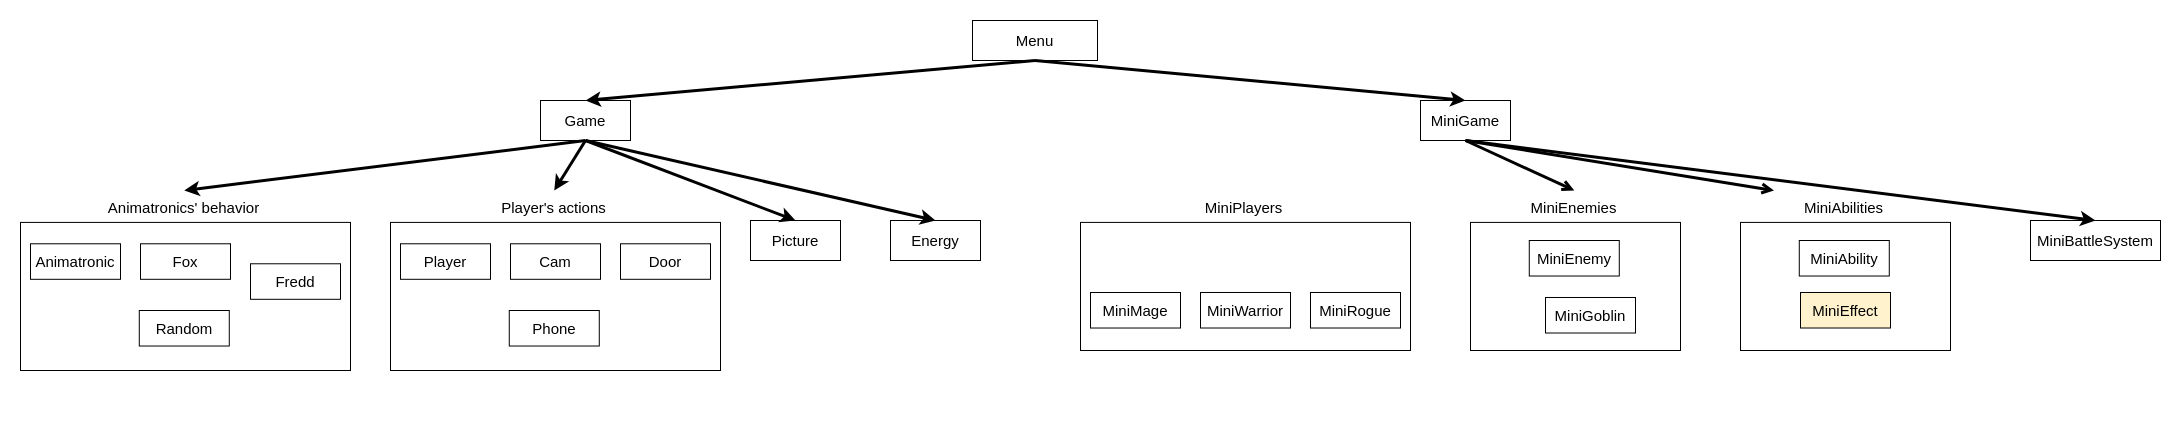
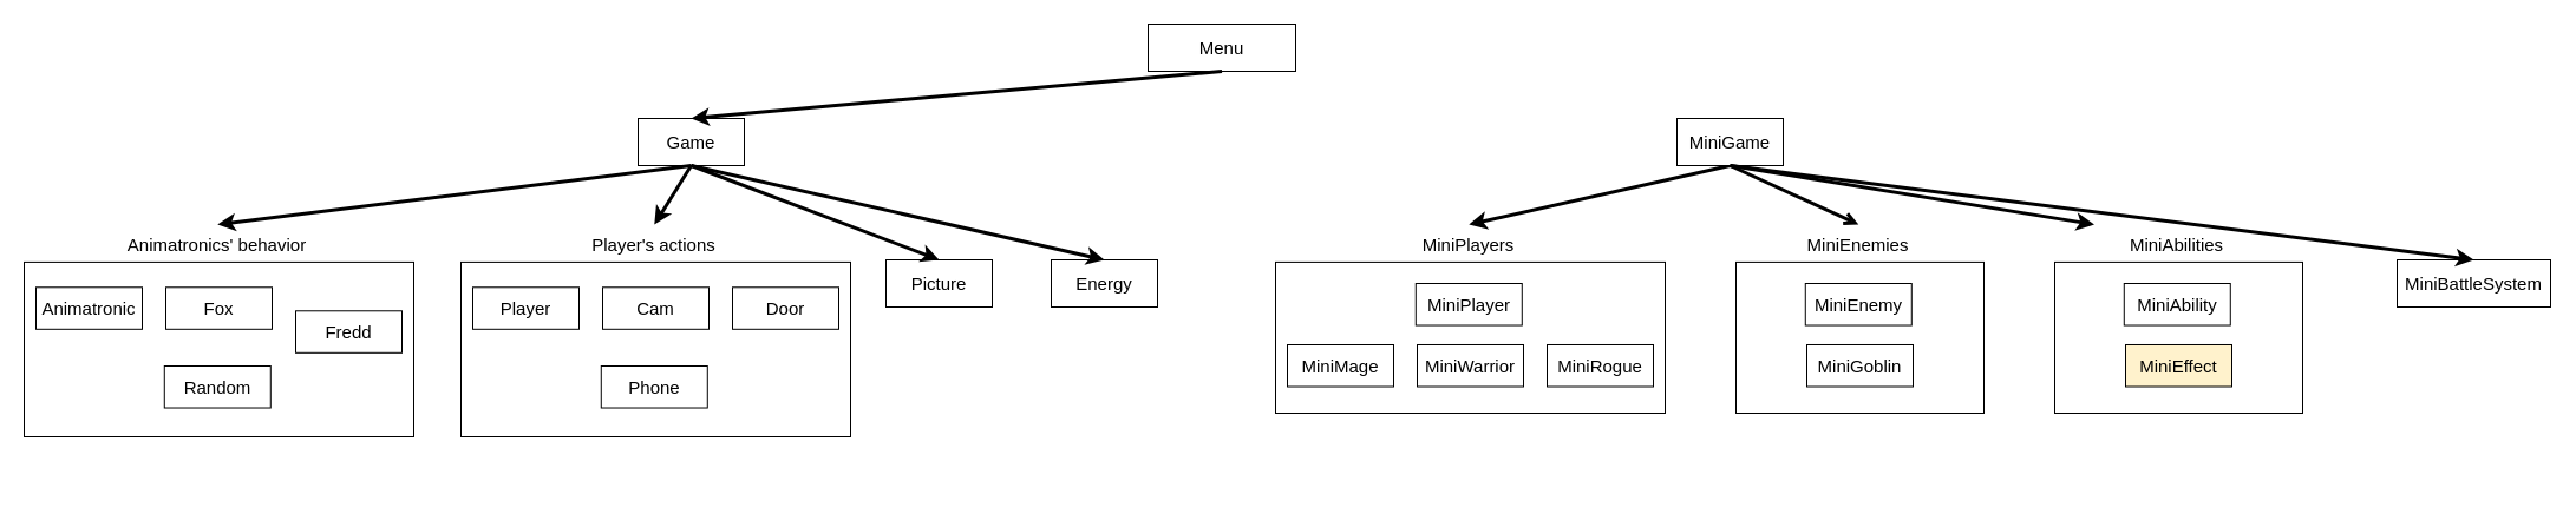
  <mxCell id="0" />
  <mxCell id="1" parent="0" />
  <mxCell id="2" value="&lt;font style=&quot;font-size: 15px;&quot;&gt;Menu&lt;/font&gt;" style="rounded=0;whiteSpace=wrap;html=1;" parent="1" vertex="1"><mxGeometry x="972" y="20" width="125" height="40" as="geometry" /></mxCell>
  <mxCell id="3" value="&lt;font style=&quot;font-size: 15px;&quot;&gt;Game&lt;/font&gt;" style="rounded=0;whiteSpace=wrap;html=1;" parent="1" vertex="1"><mxGeometry x="540" y="100" width="90" height="40" as="geometry" /></mxCell>
  <mxCell id="4" value="" style="endArrow=classic;html=1;rounded=0;exitX=0.5;exitY=1;exitDx=0;exitDy=0;entryX=0.5;entryY=0;entryDx=0;entryDy=0;jumpSize=6;strokeWidth=3;" parent="1" source="2" target="3" edge="1"><mxGeometry width="50" height="50" relative="1" as="geometry"><mxPoint x="970" y="230" as="sourcePoint" /><mxPoint x="1020" y="180" as="targetPoint" /></mxGeometry></mxCell>
+ <mxCell id="5" value="" style="endArrow=classic;html=1;rounded=0;entryX=0.5;entryY=0;entryDx=0;entryDy=0;jumpSize=6;strokeWidth=3;exitX=0.5;exitY=1;exitDx=0;exitDy=0;" parent="1" source="6" target="30" edge="1"><mxGeometry width="50" height="50" relative="1" as="geometry"><mxPoint x="1440" y="80" as="sourcePoint" /><mxPoint x="1300" y="-30" as="targetPoint" /></mxGeometry></mxCell>
  <mxCell id="6" value="&lt;font style=&quot;font-size: 15px;&quot;&gt;MiniGame&lt;/font&gt;" style="rounded=0;whiteSpace=wrap;html=1;" vertex="1" parent="1"><mxGeometry x="1420" y="100" width="90" height="40" as="geometry" /></mxCell>
- <mxCell id="7" value="" style="endArrow=classic;html=1;rounded=0;exitX=0.5;exitY=1;exitDx=0;exitDy=0;entryX=0.5;entryY=0;entryDx=0;entryDy=0;jumpSize=6;strokeWidth=3;" edge="1" parent="1" source="2" target="6"><mxGeometry width="50" height="50" relative="1" as="geometry"><mxPoint x="1035" y="70" as="sourcePoint" /><mxPoint x="875" y="110" as="targetPoint" /></mxGeometry></mxCell>
  <mxCell id="8" value="" style="group" vertex="1" connectable="0" parent="1"><mxGeometry x="20" y="190" width="330" height="230" as="geometry" /></mxCell>
  <mxCell id="9" value="" style="rounded=0;whiteSpace=wrap;html=1;fillColor=none;" vertex="1" parent="8"><mxGeometry y="31.91" width="330" height="148.09" as="geometry" /></mxCell>
  <mxCell id="10" value="&lt;font style=&quot;font-size: 15px;&quot;&gt;Animatronics' behavior&lt;/font&gt;" style="text;html=1;align=center;verticalAlign=middle;whiteSpace=wrap;rounded=0;" vertex="1" parent="8"><mxGeometry x="23.222" width="281.111" height="33.014" as="geometry" /></mxCell>
  <mxCell id="11" value="&lt;font style=&quot;font-size: 15px;&quot;&gt;Animatronic&lt;/font&gt;" style="rounded=0;whiteSpace=wrap;html=1;" vertex="1" parent="8"><mxGeometry x="10" y="53.282" width="90" height="35.521" as="geometry" /></mxCell>
  <mxCell id="12" value="&lt;font style=&quot;font-size: 15px;&quot;&gt;Fox&lt;/font&gt;" style="rounded=0;whiteSpace=wrap;html=1;" vertex="1" parent="8"><mxGeometry x="120" y="53.282" width="90" height="35.521" as="geometry" /></mxCell>
  <mxCell id="13" value="&lt;font style=&quot;font-size: 15px;&quot;&gt;Fredd&lt;/font&gt;" style="rounded=0;whiteSpace=wrap;html=1;" vertex="1" parent="8"><mxGeometry x="230" y="73.282" width="90" height="35.521" as="geometry" /></mxCell>
  <mxCell id="14" value="&lt;font style=&quot;font-size: 15px;&quot;&gt;Random&lt;/font&gt;" style="rounded=0;whiteSpace=wrap;html=1;" vertex="1" parent="8"><mxGeometry x="118.78" y="119.996" width="90" height="35.521" as="geometry" /></mxCell>
  <mxCell id="15" value="" style="group" vertex="1" connectable="0" parent="1"><mxGeometry x="390" y="190" width="330" height="230" as="geometry" /></mxCell>
  <mxCell id="16" value="" style="rounded=0;whiteSpace=wrap;html=1;fillColor=none;" vertex="1" parent="15"><mxGeometry y="31.91" width="330" height="148.09" as="geometry" /></mxCell>
  <mxCell id="17" value="&lt;font style=&quot;font-size: 15px;&quot;&gt;Player's actions&lt;/font&gt;" style="text;html=1;align=center;verticalAlign=middle;whiteSpace=wrap;rounded=0;" vertex="1" parent="15"><mxGeometry x="23.222" width="281.111" height="33.014" as="geometry" /></mxCell>
  <mxCell id="18" value="&lt;font style=&quot;font-size: 15px;&quot;&gt;Player&lt;/font&gt;" style="rounded=0;whiteSpace=wrap;html=1;" vertex="1" parent="15"><mxGeometry x="10" y="53.282" width="90" height="35.521" as="geometry" /></mxCell>
  <mxCell id="19" value="&lt;font style=&quot;font-size: 15px;&quot;&gt;Cam&lt;/font&gt;" style="rounded=0;whiteSpace=wrap;html=1;" vertex="1" parent="15"><mxGeometry x="120" y="53.282" width="90" height="35.521" as="geometry" /></mxCell>
  <mxCell id="20" value="&lt;font style=&quot;font-size: 15px;&quot;&gt;Door&lt;/font&gt;" style="rounded=0;whiteSpace=wrap;html=1;" vertex="1" parent="15"><mxGeometry x="230" y="53.282" width="90" height="35.521" as="geometry" /></mxCell>
  <mxCell id="21" value="&lt;font style=&quot;font-size: 15px;&quot;&gt;Phone&lt;/font&gt;" style="rounded=0;whiteSpace=wrap;html=1;" vertex="1" parent="15"><mxGeometry x="118.78" y="119.996" width="90" height="35.521" as="geometry" /></mxCell>
  <mxCell id="22" value="&lt;font style=&quot;font-size: 15px;&quot;&gt;Picture&lt;/font&gt;" style="rounded=0;whiteSpace=wrap;html=1;" vertex="1" parent="1"><mxGeometry x="750" y="220" width="90" height="40" as="geometry" /></mxCell>
  <mxCell id="23" value="&lt;font style=&quot;font-size: 15px;&quot;&gt;Energy&lt;/font&gt;" style="rounded=0;whiteSpace=wrap;html=1;" vertex="1" parent="1"><mxGeometry x="890" y="220" width="90" height="40" as="geometry" /></mxCell>
  <mxCell id="24" value="" style="endArrow=classic;html=1;rounded=0;entryX=0.5;entryY=0;entryDx=0;entryDy=0;jumpSize=6;strokeWidth=3;exitX=0.5;exitY=1;exitDx=0;exitDy=0;" edge="1" parent="1" source="3" target="10"><mxGeometry width="50" height="50" relative="1" as="geometry"><mxPoint x="1450" y="90" as="sourcePoint" /><mxPoint x="1310" as="targetPoint" y="-20" /></mxGeometry></mxCell>
  <mxCell id="25" value="" style="endArrow=classic;html=1;rounded=0;entryX=0.5;entryY=0;entryDx=0;entryDy=0;jumpSize=6;strokeWidth=3;exitX=0.5;exitY=1;exitDx=0;exitDy=0;" edge="1" parent="1" source="3" target="17"><mxGeometry width="50" height="50" relative="1" as="geometry"><mxPoint x="972" y="200" as="sourcePoint" /><mxPoint x="832" y="90" as="targetPoint" /></mxGeometry></mxCell>
  <mxCell id="26" value="" style="endArrow=classic;html=1;rounded=0;entryX=0.5;entryY=0;entryDx=0;entryDy=0;jumpSize=6;strokeWidth=3;exitX=0.5;exitY=1;exitDx=0;exitDy=0;" edge="1" parent="1" source="3" target="22"><mxGeometry width="50" height="50" relative="1" as="geometry"><mxPoint x="1080" y="230" as="sourcePoint" /><mxPoint x="940" y="120" as="targetPoint" /></mxGeometry></mxCell>
  <mxCell id="27" value="" style="endArrow=classic;html=1;rounded=0;entryX=0.5;entryY=0;entryDx=0;entryDy=0;jumpSize=6;strokeWidth=3;exitX=0.5;exitY=1;exitDx=0;exitDy=0;" edge="1" parent="1" source="3" target="23"><mxGeometry width="50" height="50" relative="1" as="geometry"><mxPoint x="920" y="230" as="sourcePoint" /><mxPoint x="780" y="120" as="targetPoint" /></mxGeometry></mxCell>
  <mxCell id="28" value="" style="group" vertex="1" connectable="0" parent="1"><mxGeometry x="1080" y="190" width="330" height="230" as="geometry" /></mxCell>
  <mxCell id="29" value="" style="rounded=0;whiteSpace=wrap;html=1;fillColor=none;" vertex="1" parent="28"><mxGeometry y="31.91" width="330" height="128.09" as="geometry" /></mxCell>
  <mxCell id="30" value="&lt;font style=&quot;font-size: 15px;&quot;&gt;MiniPlayers&lt;/font&gt;" style="text;html=1;align=center;verticalAlign=middle;whiteSpace=wrap;rounded=0;" vertex="1" parent="28"><mxGeometry x="23.222" width="281.111" height="33.014" as="geometry" /></mxCell>
+ <mxCell id="31" value="&lt;font style=&quot;font-size: 15px;&quot;&gt;MiniPlayer&lt;/font&gt;" style="rounded=0;whiteSpace=wrap;html=1;" vertex="1" parent="28"><mxGeometry x="118.78" y="50.002" width="90" height="35.521" as="geometry" /></mxCell>
  <mxCell id="32" value="&lt;font style=&quot;font-size: 15px;&quot;&gt;MiniWarrior&lt;/font&gt;" style="rounded=0;whiteSpace=wrap;html=1;" vertex="1" parent="28"><mxGeometry x="120" y="101.992" width="90" height="35.521" as="geometry" /></mxCell>
  <mxCell id="33" value="&lt;font style=&quot;font-size: 15px;&quot;&gt;MiniRogue&lt;/font&gt;" style="rounded=0;whiteSpace=wrap;html=1;" vertex="1" parent="28"><mxGeometry x="230" y="101.992" width="90" height="35.521" as="geometry" /></mxCell>
  <mxCell id="34" value="&lt;font style=&quot;font-size: 15px;&quot;&gt;MiniMage&lt;/font&gt;" style="rounded=0;whiteSpace=wrap;html=1;" vertex="1" parent="28"><mxGeometry x="10.0" y="101.996" width="90" height="35.521" as="geometry" /></mxCell>
  <mxCell id="35" value="" style="group" vertex="1" connectable="0" parent="1"><mxGeometry x="1410" y="190" width="330" height="230" as="geometry" /></mxCell>
  <mxCell id="36" value="" style="rounded=0;whiteSpace=wrap;html=1;fillColor=none;" vertex="1" parent="35"><mxGeometry x="60" y="31.91" width="210" height="128.09" as="geometry" /></mxCell>
  <mxCell id="37" value="&lt;font style=&quot;font-size: 15px;&quot;&gt;MiniEnemies&lt;/font&gt;" style="text;html=1;align=center;verticalAlign=middle;whiteSpace=wrap;rounded=0;" vertex="1" parent="35"><mxGeometry x="23.222" width="281.111" height="33.014" as="geometry" /></mxCell>
  <mxCell id="38" value="&lt;font style=&quot;font-size: 15px;&quot;&gt;MiniEnemy&lt;/font&gt;" style="rounded=0;whiteSpace=wrap;html=1;" vertex="1" parent="35"><mxGeometry x="118.78" y="50.002" width="90" height="35.521" as="geometry" /></mxCell>
- <mxCell id="39" value="&lt;font style=&quot;font-size: 15px;&quot;&gt;MiniGoblin&lt;/font&gt;" style="rounded=0;whiteSpace=wrap;html=1;" vertex="1" parent="35"><mxGeometry x="135" y="106.992" width="90" height="35.521" as="geometry" /></mxCell>
+ <mxCell id="39" value="&lt;font style=&quot;font-size: 15px;&quot;&gt;MiniGoblin&lt;/font&gt;" style="rounded=0;whiteSpace=wrap;html=1;" vertex="1" parent="35"><mxGeometry x="120" y="101.992" width="90" height="35.521" as="geometry" /></mxCell>
  <mxCell id="40" value="&lt;font style=&quot;font-size: 15px;&quot;&gt;MiniBattleSystem&lt;/font&gt;" style="rounded=0;whiteSpace=wrap;html=1;" vertex="1" parent="1"><mxGeometry x="2030" y="220" width="130" height="40" as="geometry" /></mxCell>
  <mxCell id="41" value="" style="group" vertex="1" connectable="0" parent="1"><mxGeometry x="1680" y="190" width="330" height="230" as="geometry" /></mxCell>
  <mxCell id="42" value="" style="rounded=0;whiteSpace=wrap;html=1;fillColor=none;" vertex="1" parent="41"><mxGeometry x="60" y="31.91" width="210" height="128.09" as="geometry" /></mxCell>
  <mxCell id="43" value="&lt;font style=&quot;font-size: 15px;&quot;&gt;MiniAbilities&lt;/font&gt;" style="text;html=1;align=center;verticalAlign=middle;whiteSpace=wrap;rounded=0;" vertex="1" parent="41"><mxGeometry x="23.222" width="281.111" height="33.014" as="geometry" /></mxCell>
  <mxCell id="44" value="&lt;font style=&quot;font-size: 15px;&quot;&gt;MiniAbility&lt;/font&gt;" style="rounded=0;whiteSpace=wrap;html=1;" vertex="1" parent="41"><mxGeometry x="118.78" y="50.002" width="90" height="35.521" as="geometry" /></mxCell>
  <mxCell id="45" value="&lt;font style=&quot;font-size: 15px;&quot;&gt;MiniEffect&lt;/font&gt;" style="rounded=0;whiteSpace=wrap;html=1;fillColor=#fff2cc;" vertex="1" parent="41"><mxGeometry x="120" y="101.992" width="90" height="35.521" as="geometry" /></mxCell>
  <mxCell id="46" value="" style="endArrow=open;html=1;rounded=0;entryX=0.5;entryY=0;entryDx=0;entryDy=0;jumpSize=6;strokeWidth=3;exitX=0.5;exitY=1;exitDx=0;exitDy=0;" edge="1" parent="1" source="6" target="37"><mxGeometry width="50" height="50" relative="1" as="geometry"><mxPoint x="1470" y="140" as="sourcePoint" /><mxPoint x="1310" as="targetPoint" y="-20" /></mxGeometry></mxCell>
- <mxCell id="47" value="" style="endArrow=open;html=1;rounded=0;entryX=0.25;entryY=0;entryDx=0;entryDy=0;jumpSize=6;strokeWidth=3;exitX=0.5;exitY=1;exitDx=0;exitDy=0;" edge="1" parent="1" source="6" target="43"><mxGeometry width="50" height="50" relative="1" as="geometry"><mxPoint x="1460" y="100" as="sourcePoint" /><mxPoint x="1320" y="-10" as="targetPoint" /></mxGeometry></mxCell>
+ <mxCell id="47" value="" style="endArrow=classic;html=1;rounded=0;entryX=0.25;entryY=0;entryDx=0;entryDy=0;jumpSize=6;strokeWidth=3;exitX=0.5;exitY=1;exitDx=0;exitDy=0;" edge="1" parent="1" source="6" target="43"><mxGeometry width="50" height="50" relative="1" as="geometry"><mxPoint x="1460" y="100" as="sourcePoint" /><mxPoint x="1320" y="-10" as="targetPoint" /></mxGeometry></mxCell>
  <mxCell id="48" value="" style="endArrow=classic;html=1;rounded=0;entryX=0.5;entryY=0;entryDx=0;entryDy=0;jumpSize=6;strokeWidth=3;exitX=0.5;exitY=1;exitDx=0;exitDy=0;" edge="1" parent="1" source="6" target="40"><mxGeometry width="50" height="50" relative="1" as="geometry"><mxPoint x="1470" y="110" as="sourcePoint" /><mxPoint x="1330" y="0" as="targetPoint" /></mxGeometry></mxCell>
